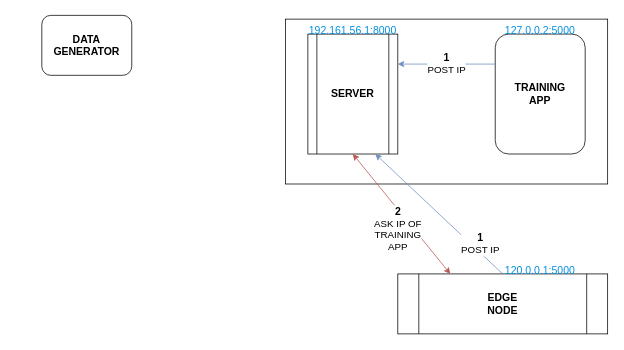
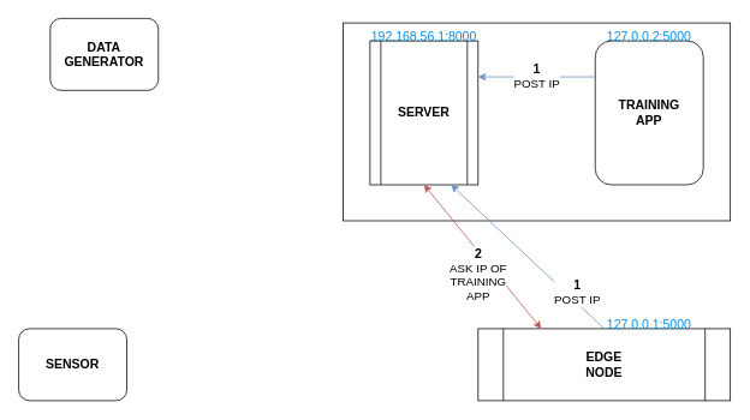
  <mxCell id="0" />
  <mxCell id="1" parent="0" />
  <mxCell id="2" value="&lt;b&gt;&lt;font style=&quot;font-size: 14px;&quot;&gt;DATA&lt;br&gt;GENERATOR&lt;br&gt;&lt;/font&gt;&lt;/b&gt;" style="rounded=1;whiteSpace=wrap;html=1;" parent="1" vertex="1"><mxGeometry x="55" y="20" width="120" height="80" as="geometry" /></mxCell>
+ <mxCell id="3" value="&lt;b&gt;&lt;font style=&quot;font-size: 14px;&quot;&gt;SENSOR&lt;/font&gt;&lt;/b&gt;" style="rounded=1;whiteSpace=wrap;html=1;" parent="1" vertex="1"><mxGeometry x="20" y="365" width="120" height="80" as="geometry" /></mxCell>
  <mxCell id="4" value="" style="rounded=0;whiteSpace=wrap;html=1;" parent="1" vertex="1"><mxGeometry x="380" y="25" width="430" height="220" as="geometry" /></mxCell>
  <mxCell id="5" value="&lt;font style=&quot;font-size: 14px;&quot;&gt;&lt;b&gt;SERVER&lt;/b&gt;&lt;/font&gt;" style="shape=process;whiteSpace=wrap;html=1;backgroundOutline=1;" parent="1" vertex="1"><mxGeometry x="410" y="45" width="120" height="160" as="geometry" /></mxCell>
  <mxCell id="6" value="&lt;b style=&quot;font-size: 14px;&quot;&gt;TRAINING&lt;br&gt;APP&lt;/b&gt;" style="rounded=1;whiteSpace=wrap;html=1;" parent="1" vertex="1"><mxGeometry x="660" y="45" width="120" height="160" as="geometry" /></mxCell>
  <mxCell id="7" value="&lt;font style=&quot;font-size: 14px;&quot;&gt;&lt;b&gt;EDGE&lt;br&gt;NODE&lt;/b&gt;&lt;/font&gt;" style="shape=process;whiteSpace=wrap;html=1;backgroundOutline=1;" parent="1" vertex="1"><mxGeometry x="530" y="365" width="280" height="80" as="geometry" /></mxCell>
  <mxCell id="8" value="&lt;font color=&quot;#000000&quot;&gt;&lt;b&gt;&lt;font style=&quot;font-size: 14px;&quot;&gt;1&lt;/font&gt;&lt;/b&gt;&lt;br&gt;POST IP&lt;/font&gt;" style="endArrow=classic;html=1;rounded=0;fontSize=13;fontColor=#808080;exitX=0.5;exitY=0;exitDx=0;exitDy=0;entryX=0.75;entryY=1;entryDx=0;entryDy=0;fillColor=#dae8fc;strokeColor=#6c8ebf;" parent="1" source="7" target="5" edge="1"><mxGeometry x="-0.578" y="-9" width="50" height="50" relative="1" as="geometry"><mxPoint x="480" y="295" as="sourcePoint" /><mxPoint x="530" y="245" as="targetPoint" /><mxPoint as="offset" /></mxGeometry></mxCell>
  <mxCell id="9" value="&lt;font color=&quot;#000000&quot;&gt;&lt;b&gt;&lt;font style=&quot;font-size: 14px;&quot;&gt;1&lt;/font&gt;&lt;/b&gt;&lt;br&gt;POST IP&lt;/font&gt;" style="endArrow=classic;html=1;rounded=0;fontSize=13;fontColor=#808080;exitX=0;exitY=0.25;exitDx=0;exitDy=0;entryX=1;entryY=0.25;entryDx=0;entryDy=0;fillColor=#dae8fc;strokeColor=#6c8ebf;" parent="1" source="6" target="5" edge="1"><mxGeometry width="50" height="50" relative="1" as="geometry"><mxPoint x="610" y="375" as="sourcePoint" /><mxPoint x="510" y="215" as="targetPoint" /></mxGeometry></mxCell>
  <mxCell id="10" value="&lt;b&gt;&lt;font style=&quot;font-size: 14px;&quot;&gt;2&lt;/font&gt;&lt;/b&gt;&lt;br&gt;ASK IP OF&lt;br&gt;TRAINING&lt;br&gt;APP" style="endArrow=classic;startArrow=classic;html=1;rounded=0;fontSize=13;fontColor=#000000;exitX=0.25;exitY=0;exitDx=0;exitDy=0;entryX=0.5;entryY=1;entryDx=0;entryDy=0;fillColor=#f8cecc;strokeColor=#b85450;" parent="1" source="7" target="5" edge="1"><mxGeometry x="-0.12" y="16" width="50" height="50" relative="1" as="geometry"><mxPoint x="150" y="415" as="sourcePoint" /><mxPoint x="450" y="215" as="targetPoint" /><mxPoint y="1" as="offset" /></mxGeometry></mxCell>
  <mxCell id="11" value="&lt;font color=&quot;#008ee0&quot;&gt;127.0.0.2:5000&lt;/font&gt;" style="text;html=1;strokeColor=none;fillColor=none;align=center;verticalAlign=middle;whiteSpace=wrap;rounded=0;fontSize=14;fontColor=#000000;" parent="1" vertex="1"><mxGeometry x="690" y="25" width="60" height="30" as="geometry" /></mxCell>
- <mxCell id="12" value="&lt;font color=&quot;#008ee0&quot;&gt;192.161.56.1:8000&lt;/font&gt;" style="text;html=1;strokeColor=none;fillColor=none;align=center;verticalAlign=middle;whiteSpace=wrap;rounded=0;fontSize=14;fontColor=#000000;" parent="1" vertex="1"><mxGeometry x="440" y="25" width="60" height="30" as="geometry" /></mxCell>
- <mxCell id="13" value="&lt;font color=&quot;#008ee0&quot;&gt;120.0.0.1:5000&lt;/font&gt;" style="text;html=1;strokeColor=none;fillColor=none;align=center;verticalAlign=middle;whiteSpace=wrap;rounded=0;fontSize=14;fontColor=#000000;" parent="1" vertex="1"><mxGeometry x="690" y="345" width="60" height="30" as="geometry" /></mxCell>
+ <mxCell id="12" value="&lt;font color=&quot;#008ee0&quot;&gt;192.168.56.1:8000&lt;/font&gt;" style="text;html=1;strokeColor=none;fillColor=none;align=center;verticalAlign=middle;whiteSpace=wrap;rounded=0;fontSize=14;fontColor=#000000;" parent="1" vertex="1"><mxGeometry x="440" y="25" width="60" height="30" as="geometry" /></mxCell>
+ <mxCell id="13" value="&lt;font color=&quot;#008ee0&quot;&gt;127.0.0.1:5000&lt;/font&gt;" style="text;html=1;strokeColor=none;fillColor=none;align=center;verticalAlign=middle;whiteSpace=wrap;rounded=0;fontSize=14;fontColor=#000000;" parent="1" vertex="1"><mxGeometry x="690" y="345" width="60" height="30" as="geometry" /></mxCell>
